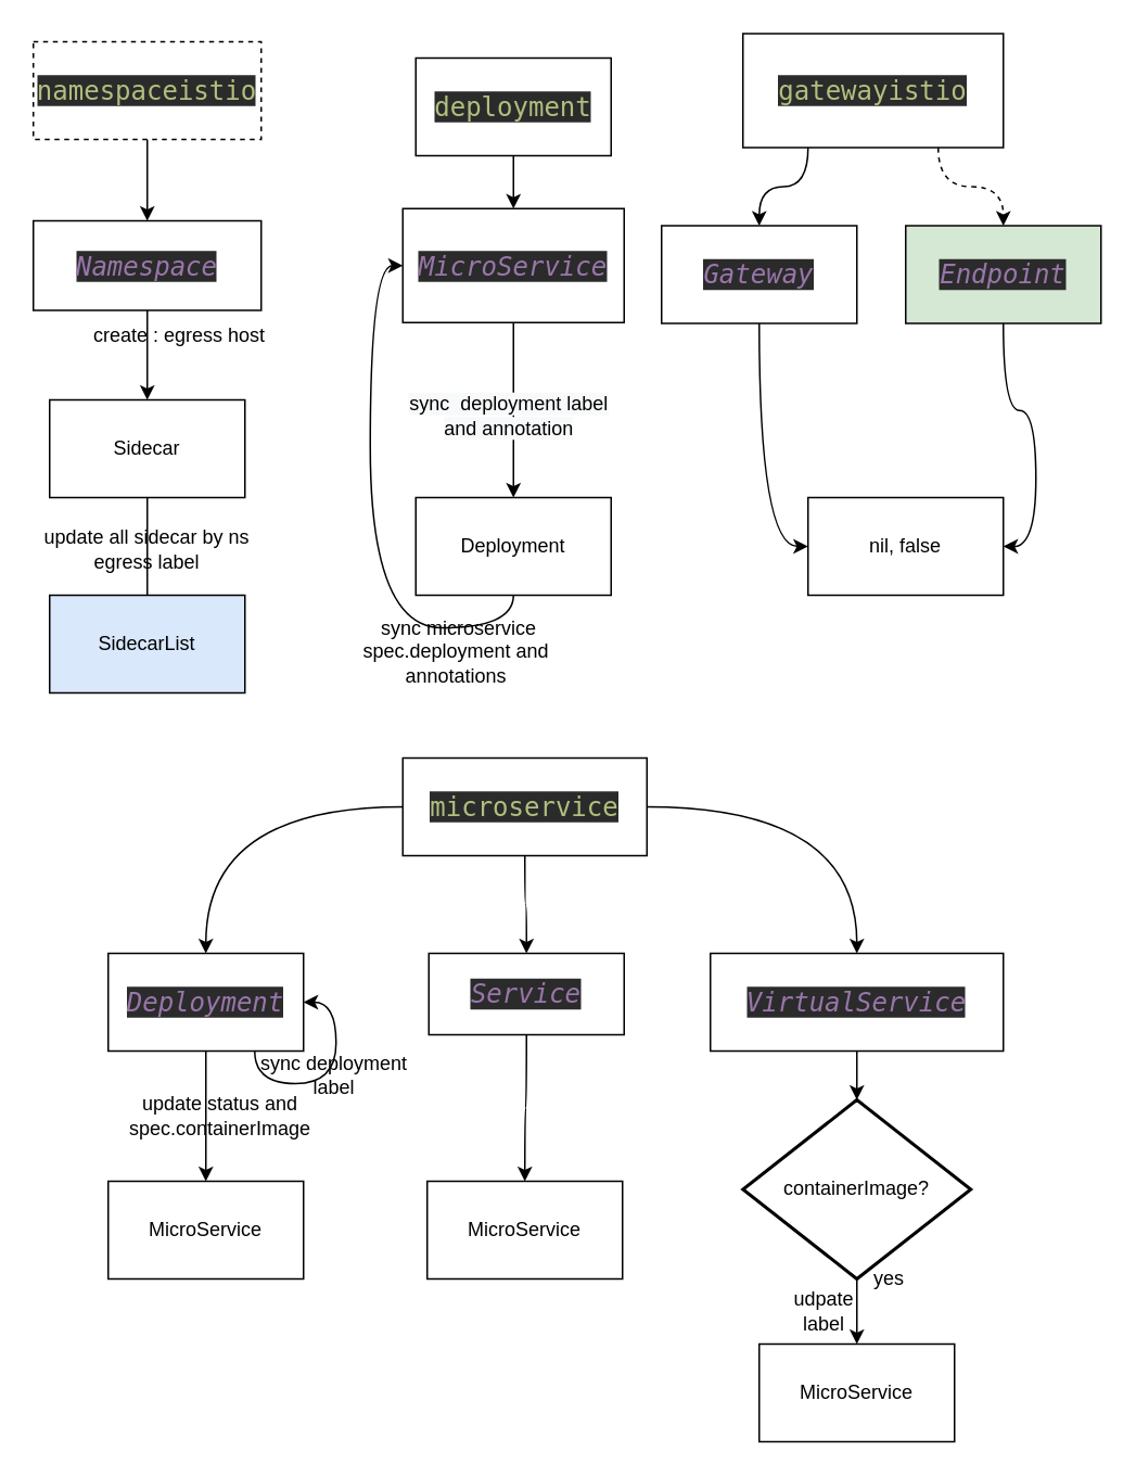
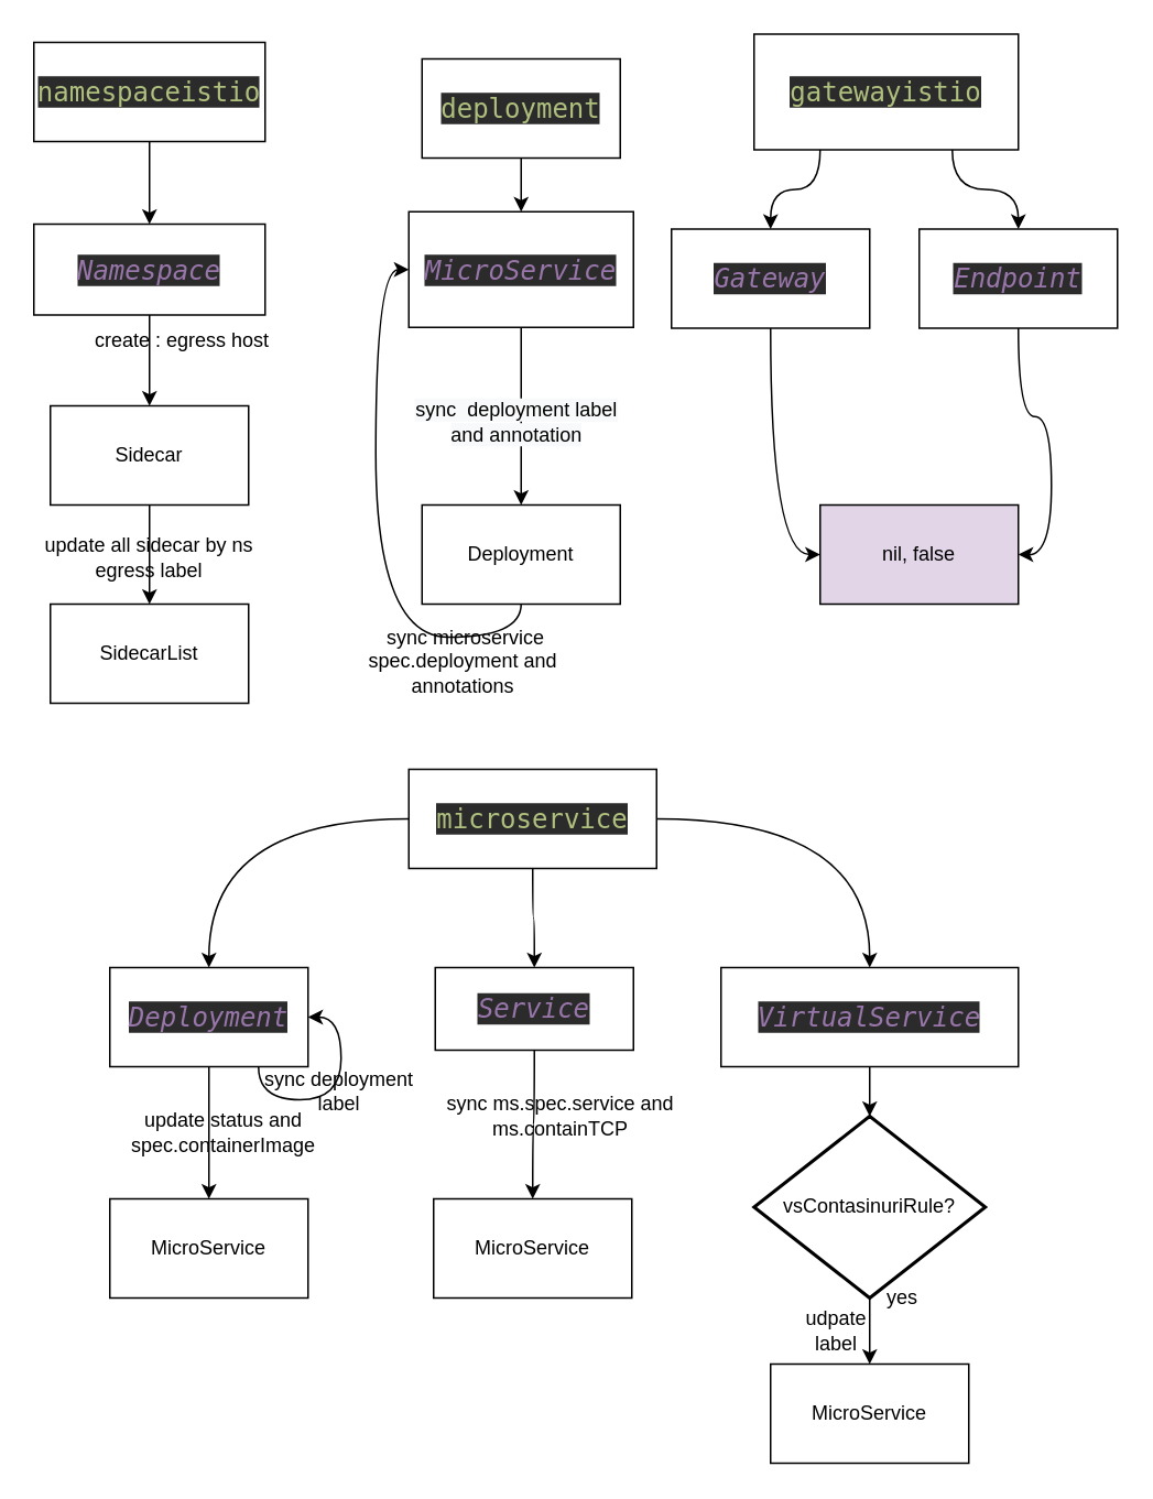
  <mxCell id="0" />
  <mxCell id="1" parent="0" />
  <mxCell id="2" style="edgeStyle=orthogonalEdgeStyle;curved=1;rounded=0;orthogonalLoop=1;jettySize=auto;html=1;exitX=0.5;exitY=1;exitDx=0;exitDy=0;" edge="1" parent="1" source="3" target="5"><mxGeometry relative="1" as="geometry" /></mxCell>
- <mxCell id="3" value="&lt;pre style=&quot;background-color: #2b2b2b ; color: #a9b7c6 ; font-family: &amp;#34;menlo-regular&amp;#34; , monospace ; font-size: 12.0pt&quot;&gt;&lt;span style=&quot;color: #afbf7e&quot;&gt;namespaceistio&lt;/span&gt;&lt;/pre&gt;" style="rounded=0;whiteSpace=wrap;html=1;dashed=1;" vertex="1" parent="1"><mxGeometry x="20" y="25" width="140" height="60" as="geometry" /></mxCell>
+ <mxCell id="3" value="&lt;pre style=&quot;background-color: #2b2b2b ; color: #a9b7c6 ; font-family: &amp;#34;menlo-regular&amp;#34; , monospace ; font-size: 12.0pt&quot;&gt;&lt;span style=&quot;color: #afbf7e&quot;&gt;namespaceistio&lt;/span&gt;&lt;/pre&gt;" style="rounded=0;whiteSpace=wrap;html=1;" vertex="1" parent="1"><mxGeometry x="20" y="25" width="140" height="60" as="geometry" /></mxCell>
  <mxCell id="4" style="edgeStyle=orthogonalEdgeStyle;curved=1;rounded=0;orthogonalLoop=1;jettySize=auto;html=1;exitX=0.5;exitY=1;exitDx=0;exitDy=0;entryX=0.5;entryY=0;entryDx=0;entryDy=0;" edge="1" parent="1" source="5" target="15"><mxGeometry relative="1" as="geometry" /></mxCell>
  <mxCell id="5" value="&lt;pre style=&quot;background-color: #2b2b2b ; color: #a9b7c6 ; font-family: &amp;#34;menlo-regular&amp;#34; , monospace ; font-size: 12.0pt&quot;&gt;&lt;span style=&quot;color: #9876aa ; font-style: italic&quot;&gt;Namespace&lt;/span&gt;&lt;/pre&gt;" style="rounded=0;whiteSpace=wrap;html=1;" vertex="1" parent="1"><mxGeometry x="20" y="135" width="140" height="55" as="geometry" /></mxCell>
  <mxCell id="6" style="edgeStyle=orthogonalEdgeStyle;curved=1;rounded=0;orthogonalLoop=1;jettySize=auto;html=1;exitX=0.5;exitY=1;exitDx=0;exitDy=0;" edge="1" parent="1" source="7" target="9"><mxGeometry relative="1" as="geometry" /></mxCell>
  <mxCell id="7" value="&lt;pre style=&quot;background-color: #2b2b2b ; color: #a9b7c6 ; font-family: &amp;#34;menlo-regular&amp;#34; , monospace ; font-size: 12.0pt&quot;&gt;&lt;span style=&quot;color: #afbf7e&quot;&gt;deployment&lt;/span&gt;&lt;/pre&gt;" style="rounded=0;whiteSpace=wrap;html=1;" vertex="1" parent="1"><mxGeometry x="255" y="35" width="120" height="60" as="geometry" /></mxCell>
  <mxCell id="8" style="edgeStyle=orthogonalEdgeStyle;curved=1;rounded=0;orthogonalLoop=1;jettySize=auto;html=1;exitX=0.5;exitY=1;exitDx=0;exitDy=0;" edge="1" parent="1" source="9" target="11"><mxGeometry relative="1" as="geometry" /></mxCell>
  <mxCell id="9" value="&lt;pre style=&quot;background-color: #2b2b2b ; color: #a9b7c6 ; font-family: &amp;#34;menlo-regular&amp;#34; , monospace ; font-size: 12.0pt&quot;&gt;&lt;span style=&quot;color: #9876aa ; font-style: italic&quot;&gt;MicroService&lt;/span&gt;&lt;/pre&gt;" style="rounded=0;whiteSpace=wrap;html=1;" vertex="1" parent="1"><mxGeometry x="247" y="127.5" width="136" height="70" as="geometry" /></mxCell>
  <mxCell id="10" style="edgeStyle=orthogonalEdgeStyle;curved=1;rounded=0;orthogonalLoop=1;jettySize=auto;html=1;exitX=0.5;exitY=1;exitDx=0;exitDy=0;entryX=0;entryY=0.5;entryDx=0;entryDy=0;" edge="1" parent="1" source="11" target="9"><mxGeometry relative="1" as="geometry" /></mxCell>
  <mxCell id="11" value="Deployment" style="rounded=0;whiteSpace=wrap;html=1;" vertex="1" parent="1"><mxGeometry x="255" y="305" width="120" height="60" as="geometry" /></mxCell>
  <mxCell id="12" value="&lt;span style=&quot;color: rgb(0 , 0 , 0) ; font-family: &amp;#34;helvetica&amp;#34; ; font-size: 12px ; font-style: normal ; font-weight: 400 ; letter-spacing: normal ; text-align: center ; text-indent: 0px ; text-transform: none ; word-spacing: 0px ; background-color: rgb(248 , 249 , 250) ; display: inline ; float: none&quot;&gt;sync&amp;nbsp; deployment label and annotation&lt;/span&gt;" style="text;html=1;strokeColor=none;fillColor=none;align=center;verticalAlign=middle;whiteSpace=wrap;rounded=0;" vertex="1" parent="1"><mxGeometry x="250" y="235" width="125" height="40" as="geometry" /></mxCell>
  <mxCell id="13" value="&amp;nbsp;sync microservice spec.deployment and annotations" style="text;html=1;strokeColor=none;fillColor=none;align=center;verticalAlign=middle;whiteSpace=wrap;rounded=0;" vertex="1" parent="1"><mxGeometry x="220" y="365" width="120" height="70" as="geometry" /></mxCell>
- <mxCell id="14" style="edgeStyle=orthogonalEdgeStyle;curved=1;rounded=0;orthogonalLoop=1;jettySize=auto;html=1;exitX=0.5;exitY=1;exitDx=0;exitDy=0;entryX=0.5;entryY=0;entryDx=0;entryDy=0;endArrow=none;" edge="1" parent="1" source="15" target="17"><mxGeometry relative="1" as="geometry" /></mxCell>
+ <mxCell id="14" style="edgeStyle=orthogonalEdgeStyle;curved=1;rounded=0;orthogonalLoop=1;jettySize=auto;html=1;exitX=0.5;exitY=1;exitDx=0;exitDy=0;entryX=0.5;entryY=0;entryDx=0;entryDy=0;" edge="1" parent="1" source="15" target="17"><mxGeometry relative="1" as="geometry" /></mxCell>
  <mxCell id="15" value="Sidecar" style="rounded=0;whiteSpace=wrap;html=1;" vertex="1" parent="1"><mxGeometry x="30" y="245" width="120" height="60" as="geometry" /></mxCell>
  <mxCell id="16" value="create : egress host" style="text;html=1;strokeColor=none;fillColor=none;align=center;verticalAlign=middle;whiteSpace=wrap;rounded=0;" vertex="1" parent="1"><mxGeometry x="50" y="205" width="120" as="geometry" /></mxCell>
- <mxCell id="17" value="SidecarList" style="rounded=0;whiteSpace=wrap;html=1;fillColor=#dae8fc;" vertex="1" parent="1"><mxGeometry x="30" y="365" width="120" height="60" as="geometry" /></mxCell>
+ <mxCell id="17" value="SidecarList" style="rounded=0;whiteSpace=wrap;html=1;" vertex="1" parent="1"><mxGeometry x="30" y="365" width="120" height="60" as="geometry" /></mxCell>
  <mxCell id="18" value="update all sidecar by ns egress label" style="text;html=1;strokeColor=none;fillColor=none;align=center;verticalAlign=middle;whiteSpace=wrap;rounded=0;" vertex="1" parent="1"><mxGeometry x="20" y="329.5" width="140" height="15" as="geometry" /></mxCell>
  <mxCell id="19" style="edgeStyle=orthogonalEdgeStyle;curved=1;rounded=0;orthogonalLoop=1;jettySize=auto;html=1;" edge="1" parent="1" source="22" target="24"><mxGeometry relative="1" as="geometry" /></mxCell>
  <mxCell id="20" style="edgeStyle=orthogonalEdgeStyle;curved=1;rounded=0;orthogonalLoop=1;jettySize=auto;html=1;exitX=0.5;exitY=1;exitDx=0;exitDy=0;" edge="1" parent="1" source="22" target="26"><mxGeometry relative="1" as="geometry" /></mxCell>
  <mxCell id="21" style="edgeStyle=orthogonalEdgeStyle;curved=1;rounded=0;orthogonalLoop=1;jettySize=auto;html=1;exitX=1;exitY=0.5;exitDx=0;exitDy=0;" edge="1" parent="1" source="22" target="28"><mxGeometry relative="1" as="geometry" /></mxCell>
  <mxCell id="22" value="&lt;pre style=&quot;background-color: #2b2b2b ; color: #a9b7c6 ; font-family: &amp;#34;menlo-regular&amp;#34; , monospace ; font-size: 12.0pt&quot;&gt;&lt;span style=&quot;color: #afbf7e&quot;&gt;microservice&lt;/span&gt;&lt;/pre&gt;" style="rounded=0;whiteSpace=wrap;html=1;" vertex="1" parent="1"><mxGeometry x="247" y="465" width="150" height="60" as="geometry" /></mxCell>
  <mxCell id="23" style="edgeStyle=orthogonalEdgeStyle;curved=1;rounded=0;orthogonalLoop=1;jettySize=auto;html=1;exitX=0.5;exitY=1;exitDx=0;exitDy=0;" edge="1" parent="1" source="24" target="29"><mxGeometry relative="1" as="geometry" /></mxCell>
  <mxCell id="24" value="&lt;pre style=&quot;background-color: #2b2b2b ; color: #a9b7c6 ; font-family: &amp;#34;menlo-regular&amp;#34; , monospace ; font-size: 12.0pt&quot;&gt;&lt;span style=&quot;color: #9876aa ; font-style: italic&quot;&gt;Deployment&lt;/span&gt;&lt;/pre&gt;" style="rounded=0;whiteSpace=wrap;html=1;" vertex="1" parent="1"><mxGeometry x="66" y="585" width="120" height="60" as="geometry" /></mxCell>
  <mxCell id="25" style="edgeStyle=orthogonalEdgeStyle;curved=1;rounded=0;orthogonalLoop=1;jettySize=auto;html=1;exitX=0.5;exitY=1;exitDx=0;exitDy=0;" edge="1" parent="1" source="26" target="33"><mxGeometry relative="1" as="geometry" /></mxCell>
  <mxCell id="26" value="&lt;pre style=&quot;background-color: #2b2b2b ; color: #a9b7c6 ; font-family: &amp;#34;menlo-regular&amp;#34; , monospace ; font-size: 12.0pt&quot;&gt;&lt;span style=&quot;color: #9876aa ; font-style: italic&quot;&gt;Service&lt;/span&gt;&lt;/pre&gt;" style="rounded=0;whiteSpace=wrap;html=1;" vertex="1" parent="1"><mxGeometry x="263" y="585" width="120" height="50" as="geometry" /></mxCell>
  <mxCell id="27" style="edgeStyle=orthogonalEdgeStyle;curved=1;rounded=0;orthogonalLoop=1;jettySize=auto;html=1;exitX=0.5;exitY=1;exitDx=0;exitDy=0;entryX=0.5;entryY=0;entryDx=0;entryDy=0;entryPerimeter=0;" edge="1" parent="1" source="28" target="37"><mxGeometry relative="1" as="geometry" /></mxCell>
  <mxCell id="28" value="&lt;pre style=&quot;background-color: #2b2b2b ; color: #a9b7c6 ; font-family: &amp;#34;menlo-regular&amp;#34; , monospace ; font-size: 12.0pt&quot;&gt;&lt;span style=&quot;color: #9876aa ; font-style: italic&quot;&gt;VirtualService&lt;/span&gt;&lt;/pre&gt;" style="rounded=0;whiteSpace=wrap;html=1;" vertex="1" parent="1"><mxGeometry x="436" y="585" width="180" height="60" as="geometry" /></mxCell>
  <mxCell id="29" value="MicroService" style="rounded=0;whiteSpace=wrap;html=1;" vertex="1" parent="1"><mxGeometry x="66" y="725" width="120" height="60" as="geometry" /></mxCell>
  <mxCell id="30" style="edgeStyle=orthogonalEdgeStyle;curved=1;rounded=0;orthogonalLoop=1;jettySize=auto;html=1;exitX=0.75;exitY=1;exitDx=0;exitDy=0;entryX=1;entryY=0.5;entryDx=0;entryDy=0;" edge="1" parent="1" source="24" target="24"><mxGeometry relative="1" as="geometry" /></mxCell>
  <mxCell id="31" value="update status and spec.containerImage" style="text;html=1;strokeColor=none;fillColor=none;align=center;verticalAlign=middle;whiteSpace=wrap;rounded=0;" vertex="1" parent="1"><mxGeometry x="100" y="665" width="70" height="40" as="geometry" /></mxCell>
  <mxCell id="32" value="sync deployment label" style="text;html=1;strokeColor=none;fillColor=none;align=center;verticalAlign=middle;whiteSpace=wrap;rounded=0;" vertex="1" parent="1"><mxGeometry x="155" y="655" width="100" height="10" as="geometry" /></mxCell>
  <mxCell id="33" value="MicroService" style="rounded=0;whiteSpace=wrap;html=1;" vertex="1" parent="1"><mxGeometry x="262" y="725" width="120" height="60" as="geometry" /></mxCell>
+ <mxCell id="34" value="sync ms.spec.service and ms.containTCP" style="text;html=1;strokeColor=none;fillColor=none;align=center;verticalAlign=middle;whiteSpace=wrap;rounded=0;" vertex="1" parent="1"><mxGeometry x="266" y="665" width="146" height="20" as="geometry" /></mxCell>
  <mxCell id="35" value="MicroService" style="rounded=0;whiteSpace=wrap;html=1;" vertex="1" parent="1"><mxGeometry x="466" y="825" width="120" height="60" as="geometry" /></mxCell>
  <mxCell id="36" style="edgeStyle=orthogonalEdgeStyle;curved=1;rounded=0;orthogonalLoop=1;jettySize=auto;html=1;exitX=0.5;exitY=1;exitDx=0;exitDy=0;exitPerimeter=0;entryX=0.5;entryY=0;entryDx=0;entryDy=0;" edge="1" parent="1" source="37" target="35"><mxGeometry relative="1" as="geometry" /></mxCell>
- <mxCell id="37" value="containerImage?" style="strokeWidth=2;html=1;shape=mxgraph.flowchart.decision;whiteSpace=wrap;" vertex="1" parent="1"><mxGeometry x="456" y="675" width="140" height="110" as="geometry" /></mxCell>
+ <mxCell id="37" value="vsContasinuriRule?" style="strokeWidth=2;html=1;shape=mxgraph.flowchart.decision;whiteSpace=wrap;" vertex="1" parent="1"><mxGeometry x="456" y="675" width="140" height="110" as="geometry" /></mxCell>
  <mxCell id="38" value="yes" style="text;html=1;strokeColor=none;fillColor=none;align=center;verticalAlign=middle;whiteSpace=wrap;rounded=0;" vertex="1" parent="1"><mxGeometry x="526" y="775" width="40" height="20" as="geometry" /></mxCell>
  <mxCell id="39" value="udpate label" style="text;html=1;strokeColor=none;fillColor=none;align=center;verticalAlign=middle;whiteSpace=wrap;rounded=0;" vertex="1" parent="1"><mxGeometry x="476" y="785" width="60" height="40" as="geometry" /></mxCell>
  <mxCell id="40" style="edgeStyle=orthogonalEdgeStyle;curved=1;rounded=0;orthogonalLoop=1;jettySize=auto;html=1;exitX=0.25;exitY=1;exitDx=0;exitDy=0;entryX=0.5;entryY=0;entryDx=0;entryDy=0;" edge="1" parent="1" source="42" target="44"><mxGeometry relative="1" as="geometry" /></mxCell>
- <mxCell id="41" style="edgeStyle=orthogonalEdgeStyle;curved=1;rounded=0;orthogonalLoop=1;jettySize=auto;html=1;exitX=0.75;exitY=1;exitDx=0;exitDy=0;dashed=1;" edge="1" parent="1" source="42" target="46"><mxGeometry relative="1" as="geometry" /></mxCell>
+ <mxCell id="41" style="edgeStyle=orthogonalEdgeStyle;curved=1;rounded=0;orthogonalLoop=1;jettySize=auto;html=1;exitX=0.75;exitY=1;exitDx=0;exitDy=0;" edge="1" parent="1" source="42" target="46"><mxGeometry relative="1" as="geometry" /></mxCell>
  <mxCell id="42" value="&lt;pre style=&quot;background-color: #2b2b2b ; color: #a9b7c6 ; font-family: &amp;#34;menlo-regular&amp;#34; , monospace ; font-size: 12.0pt&quot;&gt;&lt;span style=&quot;color: #afbf7e&quot;&gt;gatewayistio&lt;/span&gt;&lt;/pre&gt;" style="rounded=0;whiteSpace=wrap;html=1;" vertex="1" parent="1"><mxGeometry x="456" y="20" width="160" height="70" as="geometry" /></mxCell>
  <mxCell id="43" style="edgeStyle=orthogonalEdgeStyle;curved=1;rounded=0;orthogonalLoop=1;jettySize=auto;html=1;exitX=0.5;exitY=1;exitDx=0;exitDy=0;entryX=0;entryY=0.5;entryDx=0;entryDy=0;" edge="1" parent="1" source="44" target="47"><mxGeometry relative="1" as="geometry" /></mxCell>
  <mxCell id="44" value="&lt;pre style=&quot;background-color: #2b2b2b ; color: #a9b7c6 ; font-family: &amp;#34;menlo-regular&amp;#34; , monospace ; font-size: 12.0pt&quot;&gt;&lt;span style=&quot;color: #9876aa ; font-style: italic&quot;&gt;Gateway&lt;/span&gt;&lt;/pre&gt;" style="rounded=0;whiteSpace=wrap;html=1;" vertex="1" parent="1"><mxGeometry x="406" y="138" width="120" height="60" as="geometry" /></mxCell>
  <mxCell id="45" style="edgeStyle=orthogonalEdgeStyle;curved=1;rounded=0;orthogonalLoop=1;jettySize=auto;html=1;exitX=0.5;exitY=1;exitDx=0;exitDy=0;entryX=1;entryY=0.5;entryDx=0;entryDy=0;" edge="1" parent="1" source="46" target="47"><mxGeometry relative="1" as="geometry" /></mxCell>
- <mxCell id="46" value="&lt;pre style=&quot;background-color: #2b2b2b ; color: #a9b7c6 ; font-family: &amp;#34;menlo-regular&amp;#34; , monospace ; font-size: 12.0pt&quot;&gt;&lt;span style=&quot;color: #9876aa ; font-style: italic&quot;&gt;Endpoint&lt;/span&gt;&lt;/pre&gt;" style="rounded=0;whiteSpace=wrap;html=1;fillColor=#d5e8d4;" vertex="1" parent="1"><mxGeometry x="556" y="138" width="120" height="60" as="geometry" /></mxCell>
- <mxCell id="47" value="nil, false" style="rounded=0;whiteSpace=wrap;html=1;" vertex="1" parent="1"><mxGeometry x="496" y="305" width="120" height="60" as="geometry" /></mxCell>
+ <mxCell id="46" value="&lt;pre style=&quot;background-color: #2b2b2b ; color: #a9b7c6 ; font-family: &amp;#34;menlo-regular&amp;#34; , monospace ; font-size: 12.0pt&quot;&gt;&lt;span style=&quot;color: #9876aa ; font-style: italic&quot;&gt;Endpoint&lt;/span&gt;&lt;/pre&gt;" style="rounded=0;whiteSpace=wrap;html=1;" vertex="1" parent="1"><mxGeometry x="556" y="138" width="120" height="60" as="geometry" /></mxCell>
+ <mxCell id="47" value="nil, false" style="rounded=0;whiteSpace=wrap;html=1;fillColor=#e1d5e7;" vertex="1" parent="1"><mxGeometry x="496" y="305" width="120" height="60" as="geometry" /></mxCell>
